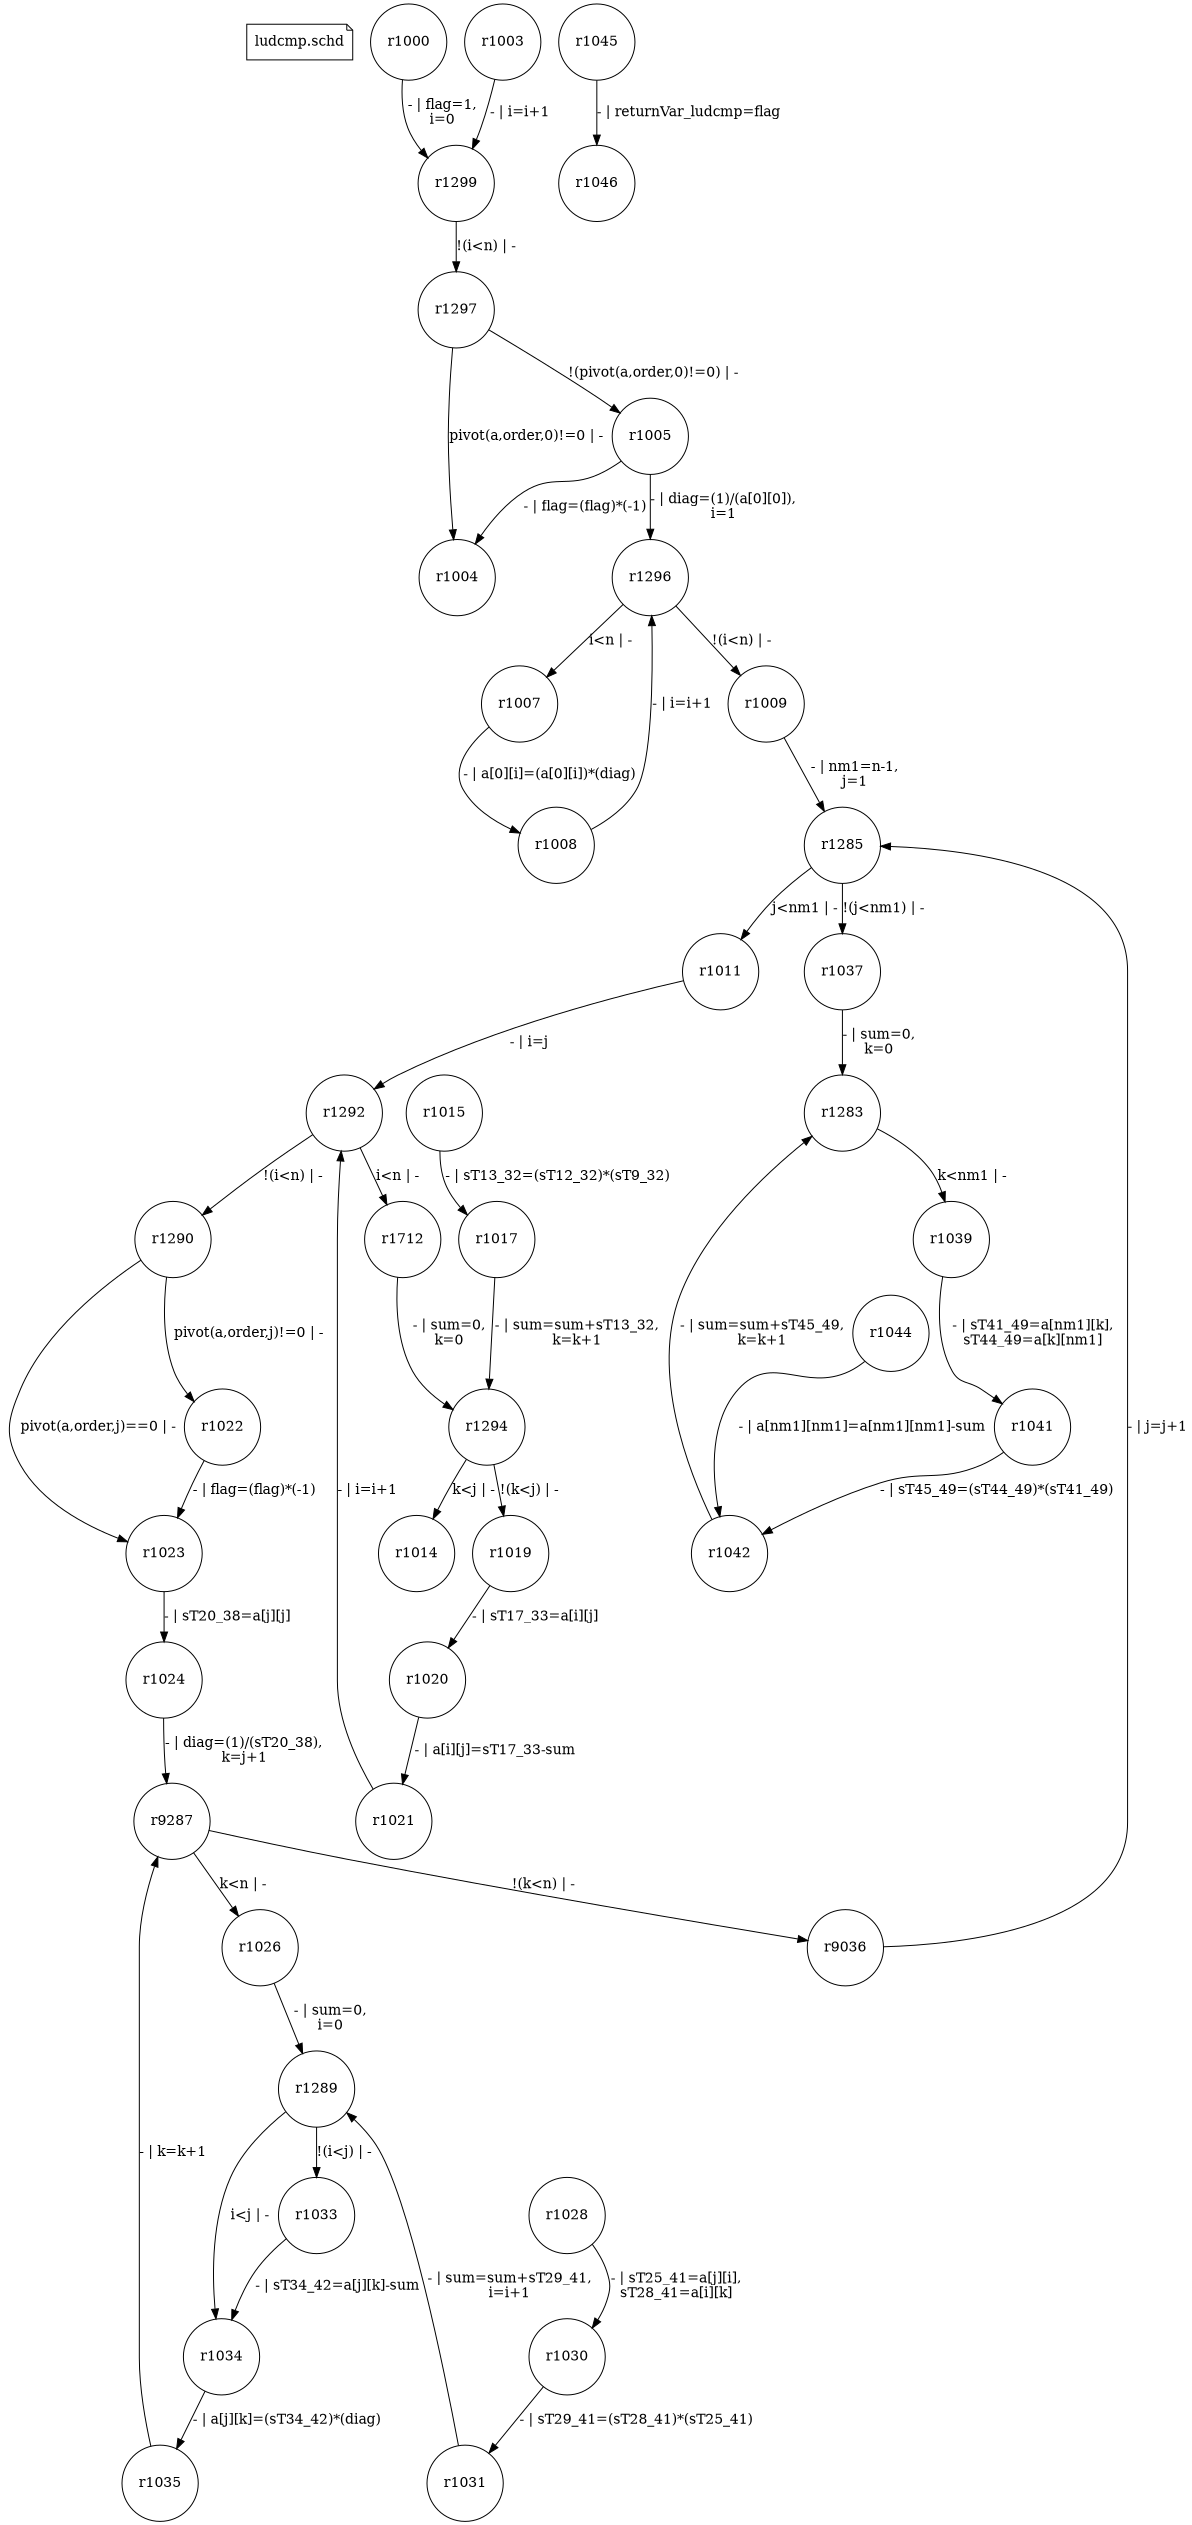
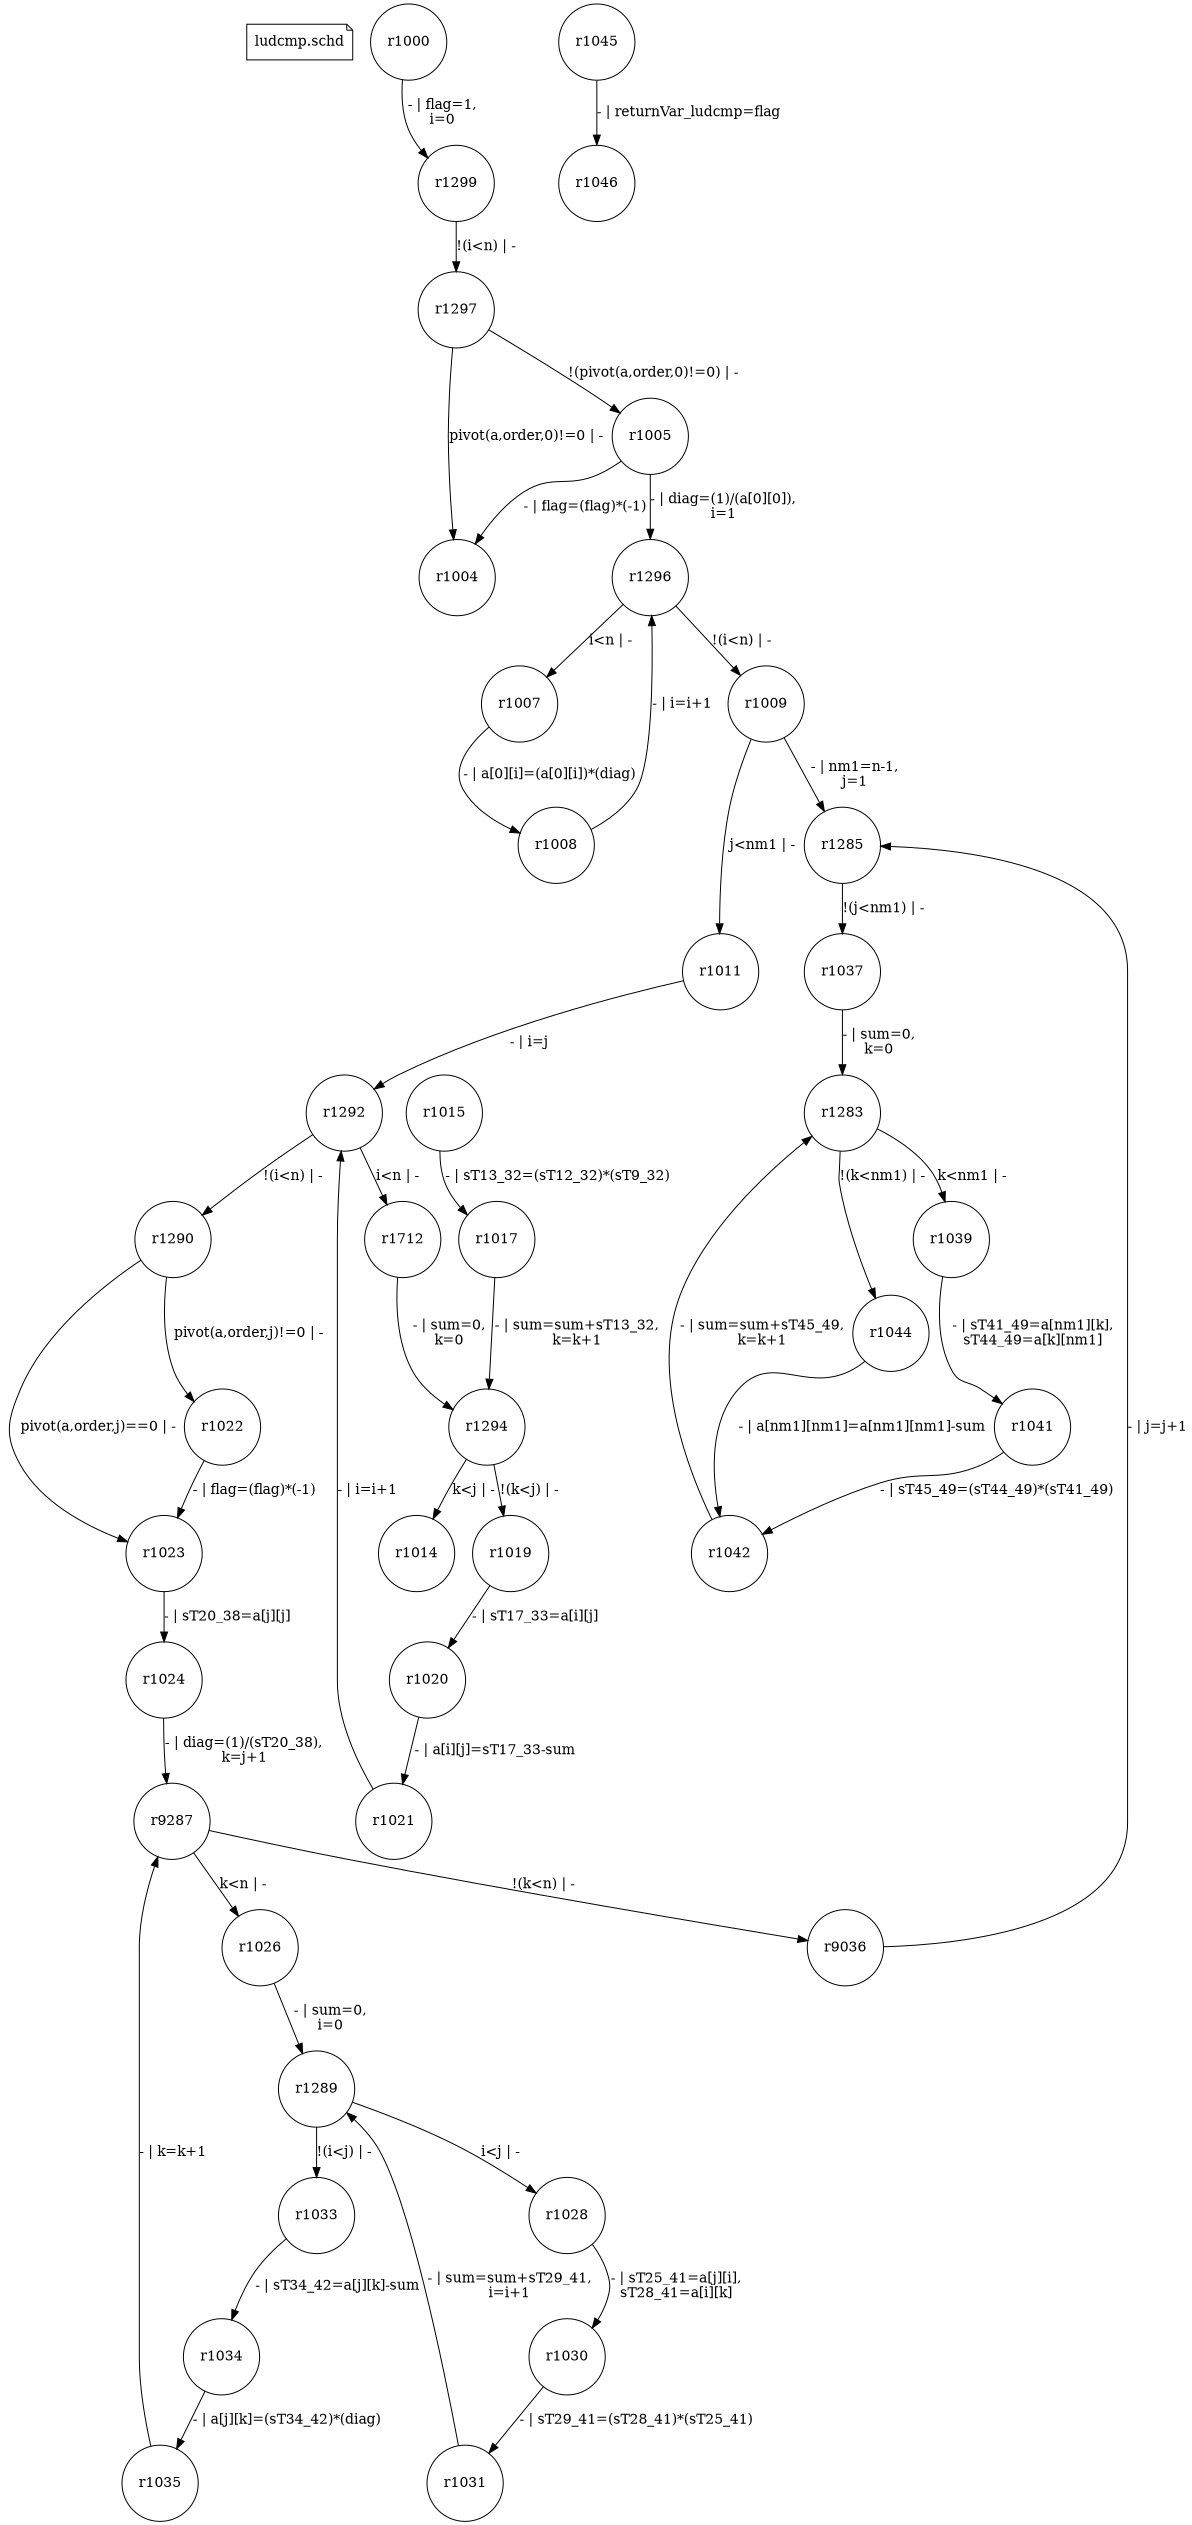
  digraph {
    node [shape=circle]
    "ludcmp.schd" [shape=note]
    r1000
    r1299
    r1297
    r1004
    r1005
-   r1003
    r1296
    r1007
    r1009
    r1008
    r1285
    r1011
    r1037
    r1292
    r1283
    n17 [label=r1712]
    r1290
    r1039
    r1044
    r1294
    r1022
    r1023
    r1014
    r1019
    r1024
    r1020
    r1015
    r1017
    r1021
    n31 [label=r9287]
    r1026
    n33 [label=r9036]
    r1289
    r1028
    r1033
    r1030
    r1034
    r1031
    r1035
    r1041
    r1042
    r1045
    r1046
    r1000 -> r1299 [label="- | flag=1,\ni=0"]
    r1299 -> r1297 [label="!(i<n) | -"]
    r1297 -> r1004 [label="pivot(a,order,0)!=0 | -"]
    r1297 -> r1005 [label="!(pivot(a,order,0)!=0) | -"]
    r1005 -> r1004 [label="- | flag=(flag)*(-1)"]
    r1005 -> r1296 [label="- | diag=(1)/(a[0][0]),\ni=1"]
-   r1003 -> r1299 [label="- | i=i+1"]
    r1296 -> r1007 [label="i<n | -"]
    r1296 -> r1009 [label="!(i<n) | -"]
    r1007 -> r1008 [label="- | a[0][i]=(a[0][i])*(diag)"]
    r1009 -> r1285 [label="- | nm1=n-1,\nj=1"]
    r1008 -> r1296 [label="- | i=i+1"]
-   r1285 -> r1011 [label="j<nm1 | -"]
+   r1009 -> r1011 [label="j<nm1 | -"]
    r1285 -> r1037 [label="!(j<nm1) | -"]
    r1011 -> r1292 [label="- | i=j"]
    r1037 -> r1283 [label="- | sum=0,\nk=0"]
    r1292 -> n17 [label="i<n | -"]
    r1292 -> r1290 [label="!(i<n) | -"]
    r1283 -> r1039 [label="k<nm1 | -"]
+   r1283 -> r1044 [label="!(k<nm1) | -"]
    n17 -> r1294 [label="- | sum=0,\nk=0"]
    r1290 -> r1022 [label="pivot(a,order,j)!=0 | -"]
    r1290 -> r1023 [label="pivot(a,order,j)==0 | -"]
    r1039 -> r1041 [label="- | sT41_49=a[nm1][k],\nsT44_49=a[k][nm1]"]
    r1044 -> r1042 [label="- | a[nm1][nm1]=a[nm1][nm1]-sum"]
    r1294 -> r1014 [label="k<j | -"]
    r1294 -> r1019 [label="!(k<j) | -"]
    r1022 -> r1023 [label="- | flag=(flag)*(-1)"]
    r1023 -> r1024 [label="- | sT20_38=a[j][j]"]
    r1019 -> r1020 [label="- | sT17_33=a[i][j]"]
    r1024 -> n31 [label="- | diag=(1)/(sT20_38),\nk=j+1"]
    r1020 -> r1021 [label="- | a[i][j]=sT17_33-sum"]
    r1015 -> r1017 [label="- | sT13_32=(sT12_32)*(sT9_32)"]
    r1017 -> r1294 [label="- | sum=sum+sT13_32,\nk=k+1"]
    r1021 -> r1292 [label="- | i=i+1"]
    n31 -> r1026 [label="k<n | -"]
    n31 -> n33 [label="!(k<n) | -"]
    r1026 -> r1289 [label="- | sum=0,\ni=0"]
    n33 -> r1285 [label="- | j=j+1"]
-   r1289 -> r1034 [label="i<j | -"]
+   r1289 -> r1028 [label="i<j | -"]
    r1289 -> r1033 [label="!(i<j) | -"]
    r1028 -> r1030 [label="- | sT25_41=a[j][i],\nsT28_41=a[i][k]"]
    r1033 -> r1034 [label="- | sT34_42=a[j][k]-sum"]
    r1030 -> r1031 [label="- | sT29_41=(sT28_41)*(sT25_41)"]
    r1034 -> r1035 [label="- | a[j][k]=(sT34_42)*(diag)"]
    r1031 -> r1289 [label="- | sum=sum+sT29_41,\ni=i+1"]
    r1035 -> n31 [label="- | k=k+1"]
    r1041 -> r1042 [label="- | sT45_49=(sT44_49)*(sT41_49)"]
    r1042 -> r1283 [label="- | sum=sum+sT45_49,\nk=k+1"]
    r1045 -> r1046 [label="- | returnVar_ludcmp=flag"]
  }
